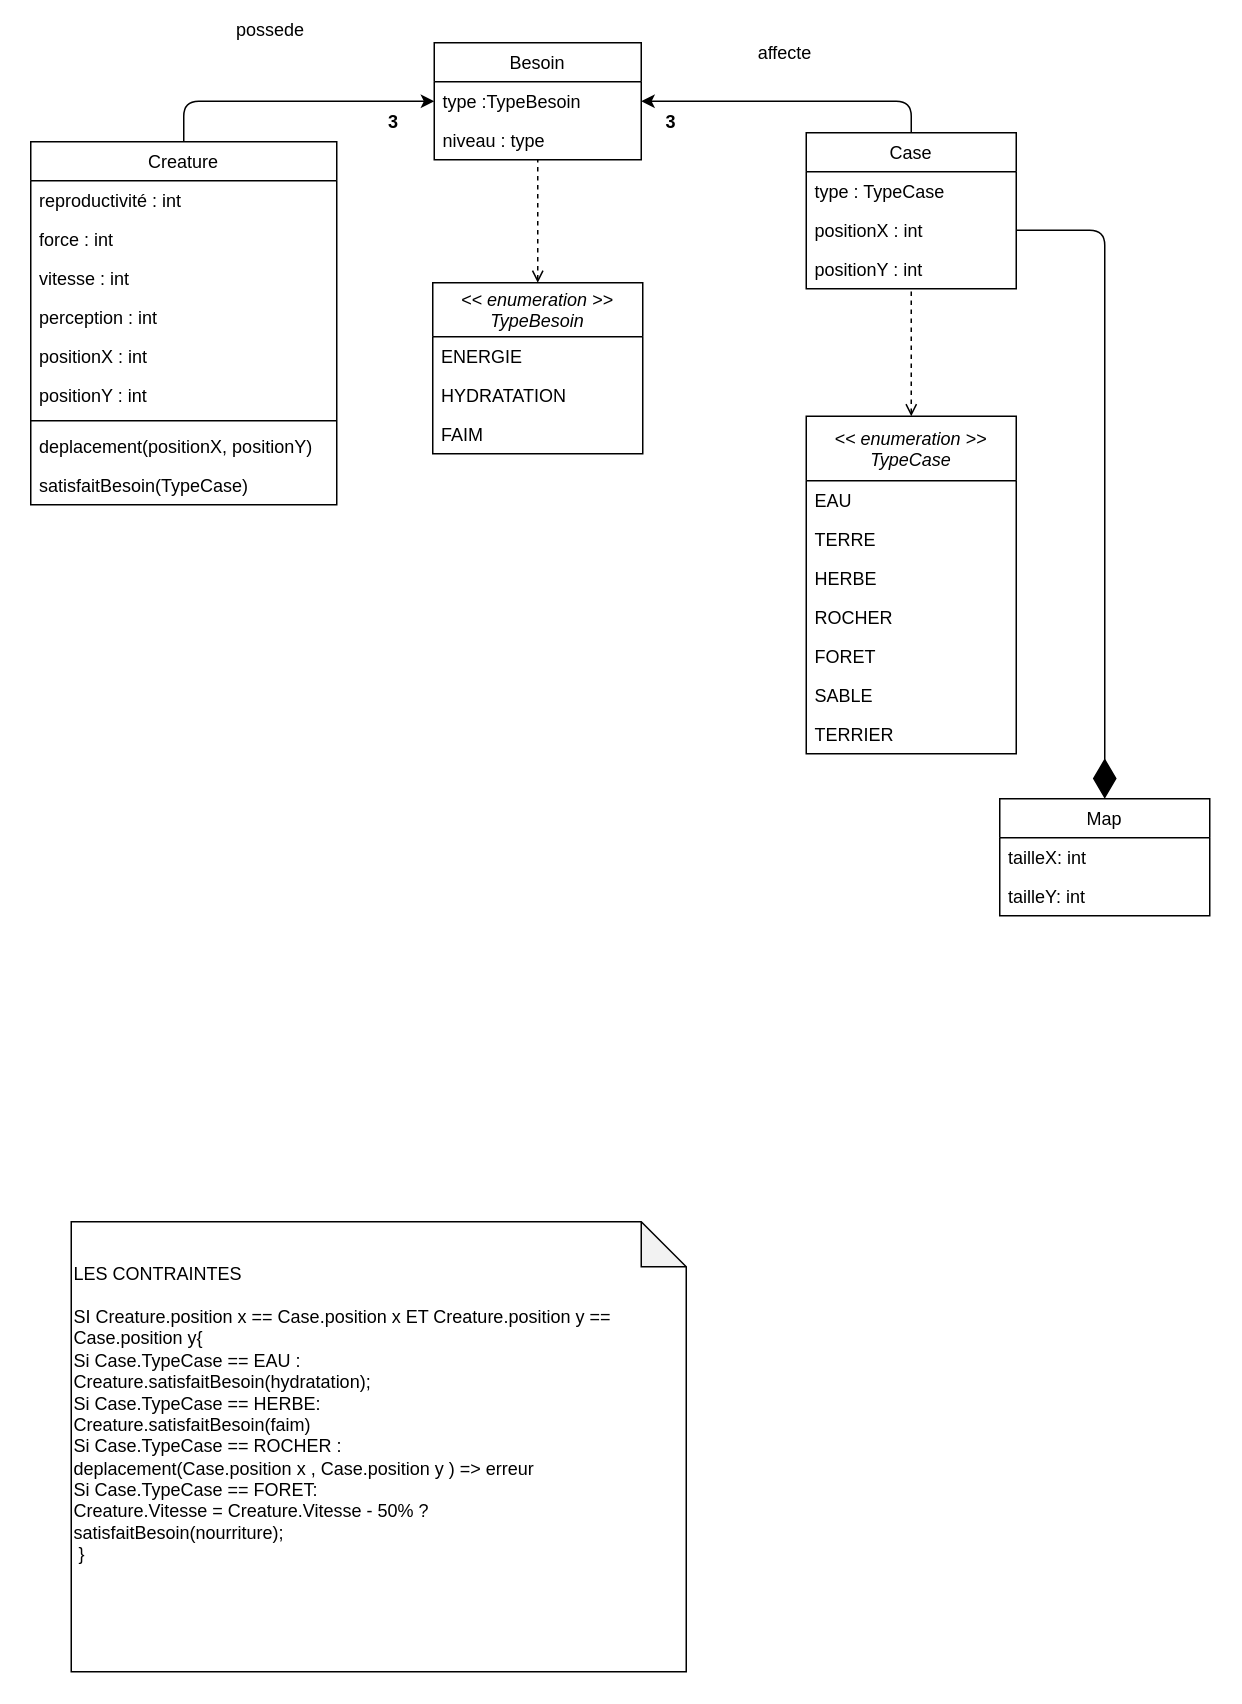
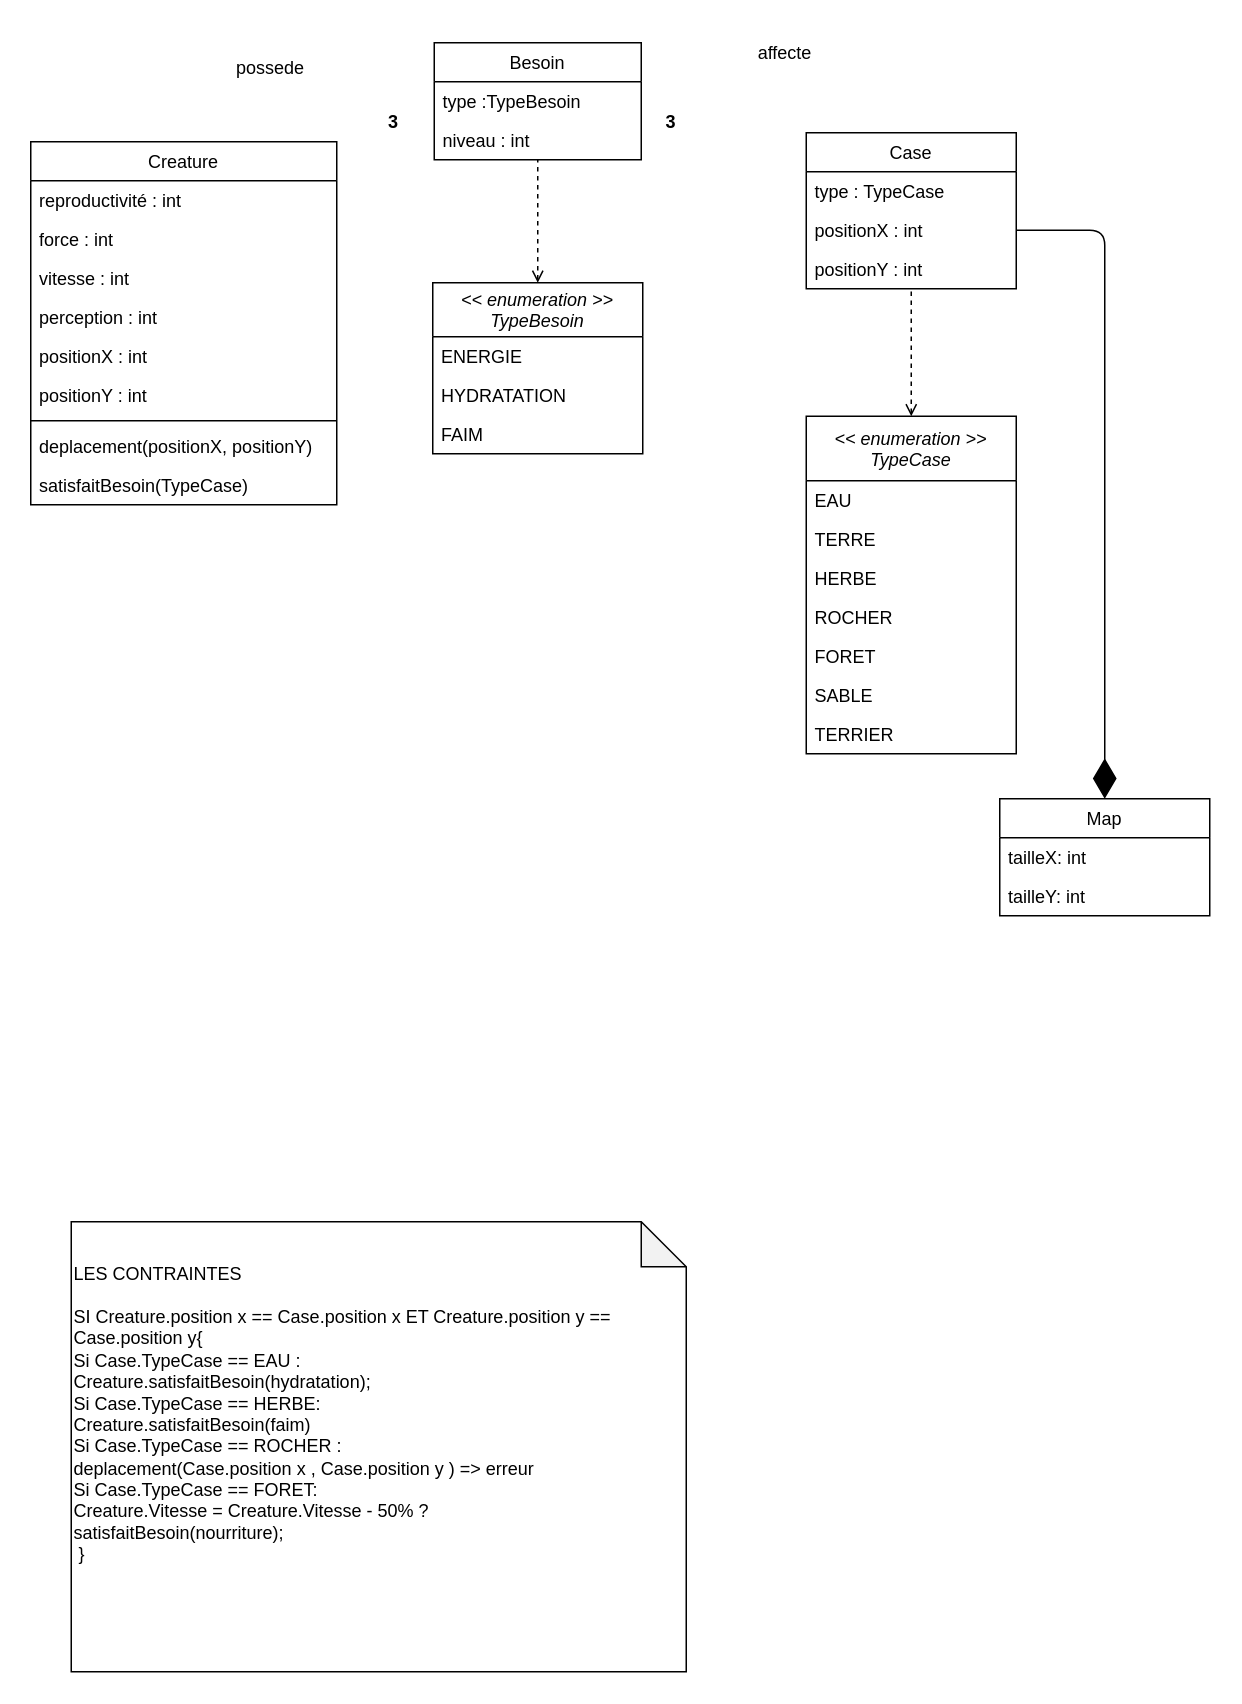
  <mxCell id="0" />
  <mxCell id="1" parent="0" />
  <mxCell id="2" value="Creature" style="swimlane;fontStyle=0;childLayout=stackLayout;horizontal=1;startSize=26;fillColor=none;horizontalStack=0;resizeParent=1;resizeParentMax=0;resizeLast=0;collapsible=1;marginBottom=0;rounded=0;sketch=0;" parent="1" vertex="1"><mxGeometry x="20" y="94" width="204" height="242" as="geometry" /></mxCell>
  <mxCell id="3" value="reproductivité : int" style="text;strokeColor=none;fillColor=none;align=left;verticalAlign=top;spacingLeft=4;spacingRight=4;overflow=hidden;rotatable=0;points=[[0,0.5],[1,0.5]];portConstraint=eastwest;rounded=0;sketch=0;" parent="2" vertex="1"><mxGeometry y="26" width="204" height="26" as="geometry" /></mxCell>
  <mxCell id="4" value="force : int" style="text;strokeColor=none;fillColor=none;align=left;verticalAlign=top;spacingLeft=4;spacingRight=4;overflow=hidden;rotatable=0;points=[[0,0.5],[1,0.5]];portConstraint=eastwest;rounded=0;sketch=0;" parent="2" vertex="1"><mxGeometry y="52" width="204" height="26" as="geometry" /></mxCell>
  <mxCell id="5" value="vitesse : int" style="text;strokeColor=none;fillColor=none;align=left;verticalAlign=top;spacingLeft=4;spacingRight=4;overflow=hidden;rotatable=0;points=[[0,0.5],[1,0.5]];portConstraint=eastwest;rounded=0;sketch=0;" parent="2" vertex="1"><mxGeometry y="78" width="204" height="26" as="geometry" /></mxCell>
  <mxCell id="6" value="perception : int" style="text;strokeColor=none;fillColor=none;align=left;verticalAlign=top;spacingLeft=4;spacingRight=4;overflow=hidden;rotatable=0;points=[[0,0.5],[1,0.5]];portConstraint=eastwest;rounded=0;sketch=0;" parent="2" vertex="1"><mxGeometry y="104" width="204" height="26" as="geometry" /></mxCell>
  <mxCell id="7" value="positionX : int&#10;" style="text;strokeColor=none;fillColor=none;align=left;verticalAlign=top;spacingLeft=4;spacingRight=4;overflow=hidden;rotatable=0;points=[[0,0.5],[1,0.5]];portConstraint=eastwest;rounded=0;sketch=0;" parent="2" vertex="1"><mxGeometry y="130" width="204" height="26" as="geometry" /></mxCell>
  <mxCell id="8" value="positionY : int&#10;" style="text;strokeColor=none;fillColor=none;align=left;verticalAlign=top;spacingLeft=4;spacingRight=4;overflow=hidden;rotatable=0;points=[[0,0.5],[1,0.5]];portConstraint=eastwest;rounded=0;sketch=0;" parent="2" vertex="1"><mxGeometry y="156" width="204" height="26" as="geometry" /></mxCell>
  <mxCell id="9" value="" style="line;strokeWidth=1;fillColor=none;align=left;verticalAlign=middle;spacingTop=-1;spacingLeft=3;spacingRight=3;rotatable=0;labelPosition=right;points=[];portConstraint=eastwest;rounded=0;sketch=0;" parent="2" vertex="1"><mxGeometry y="182" width="204" height="8" as="geometry" /></mxCell>
  <mxCell id="10" value="deplacement(positionX, positionY)" style="text;strokeColor=none;fillColor=none;align=left;verticalAlign=top;spacingLeft=4;spacingRight=4;overflow=hidden;rotatable=0;points=[[0,0.5],[1,0.5]];portConstraint=eastwest;rounded=0;sketch=0;" parent="2" vertex="1"><mxGeometry y="190" width="204" height="26" as="geometry" /></mxCell>
  <mxCell id="11" value="satisfaitBesoin(TypeCase)" style="text;strokeColor=none;fillColor=none;align=left;verticalAlign=top;spacingLeft=4;spacingRight=4;overflow=hidden;rotatable=0;points=[[0,0.5],[1,0.5]];portConstraint=eastwest;rounded=0;sketch=0;" parent="2" vertex="1"><mxGeometry y="216" width="204" height="26" as="geometry" /></mxCell>
- <mxCell id="12" style="edgeStyle=orthogonalEdgeStyle;curved=0;rounded=1;sketch=0;orthogonalLoop=1;jettySize=auto;html=1;entryX=0.5;entryY=0;entryDx=0;entryDy=0;endArrow=none;endFill=0;startArrow=classic;startFill=1;" parent="1" source="14" target="17" edge="1"><mxGeometry relative="1" as="geometry" /></mxCell>
- <mxCell id="13" style="edgeStyle=orthogonalEdgeStyle;curved=0;rounded=1;sketch=0;orthogonalLoop=1;jettySize=auto;html=1;entryX=0.5;entryY=0;entryDx=0;entryDy=0;endArrow=none;endFill=0;startArrow=classic;startFill=1;" parent="1" source="14" target="2" edge="1"><mxGeometry relative="1" as="geometry" /></mxCell>
  <mxCell id="14" value="Besoin" style="swimlane;fontStyle=0;childLayout=stackLayout;horizontal=1;startSize=26;fillColor=none;horizontalStack=0;resizeParent=1;resizeParentMax=0;resizeLast=0;collapsible=1;marginBottom=0;rounded=0;sketch=0;" parent="1" vertex="1"><mxGeometry x="289" y="28" width="138" height="78" as="geometry" /></mxCell>
  <mxCell id="15" value="type :TypeBesoin" style="text;strokeColor=none;fillColor=none;align=left;verticalAlign=top;spacingLeft=4;spacingRight=4;overflow=hidden;rotatable=0;points=[[0,0.5],[1,0.5]];portConstraint=eastwest;rounded=0;sketch=0;" parent="14" vertex="1"><mxGeometry y="26" width="138" height="26" as="geometry" /></mxCell>
- <mxCell id="16" value="niveau : type" style="text;strokeColor=none;fillColor=none;align=left;verticalAlign=top;spacingLeft=4;spacingRight=4;overflow=hidden;rotatable=0;points=[[0,0.5],[1,0.5]];portConstraint=eastwest;rounded=0;sketch=0;" parent="14" vertex="1"><mxGeometry y="52" width="138" height="26" as="geometry" /></mxCell>
+ <mxCell id="16" value="niveau : int" style="text;strokeColor=none;fillColor=none;align=left;verticalAlign=top;spacingLeft=4;spacingRight=4;overflow=hidden;rotatable=0;points=[[0,0.5],[1,0.5]];portConstraint=eastwest;rounded=0;sketch=0;" parent="14" vertex="1"><mxGeometry y="52" width="138" height="26" as="geometry" /></mxCell>
  <mxCell id="17" value="Case" style="swimlane;fontStyle=0;childLayout=stackLayout;horizontal=1;startSize=26;fillColor=none;horizontalStack=0;resizeParent=1;resizeParentMax=0;resizeLast=0;collapsible=1;marginBottom=0;rounded=0;sketch=0;" parent="1" vertex="1"><mxGeometry x="537" y="88" width="140" height="104" as="geometry" /></mxCell>
  <mxCell id="18" value="type : TypeCase" style="text;strokeColor=none;fillColor=none;align=left;verticalAlign=top;spacingLeft=4;spacingRight=4;overflow=hidden;rotatable=0;points=[[0,0.5],[1,0.5]];portConstraint=eastwest;rounded=0;sketch=0;" parent="17" vertex="1"><mxGeometry y="26" width="140" height="26" as="geometry" /></mxCell>
  <mxCell id="19" value="positionX : int" style="text;strokeColor=none;fillColor=none;align=left;verticalAlign=top;spacingLeft=4;spacingRight=4;overflow=hidden;rotatable=0;points=[[0,0.5],[1,0.5]];portConstraint=eastwest;rounded=0;sketch=0;" parent="17" vertex="1"><mxGeometry y="52" width="140" height="26" as="geometry" /></mxCell>
  <mxCell id="20" value="positionY : int" style="text;strokeColor=none;fillColor=none;align=left;verticalAlign=top;spacingLeft=4;spacingRight=4;overflow=hidden;rotatable=0;points=[[0,0.5],[1,0.5]];portConstraint=eastwest;rounded=0;sketch=0;" parent="17" vertex="1"><mxGeometry y="78" width="140" height="26" as="geometry" /></mxCell>
  <mxCell id="21" value="3" style="text;align=center;fontStyle=1;verticalAlign=middle;spacingLeft=3;spacingRight=3;strokeColor=none;rotatable=0;points=[[0,0.5],[1,0.5]];portConstraint=eastwest;rounded=0;sketch=0;" parent="1" vertex="1"><mxGeometry x="235" y="68.5" width="54" height="23" as="geometry" /></mxCell>
  <mxCell id="22" value="Map" style="swimlane;fontStyle=0;childLayout=stackLayout;horizontal=1;startSize=26;fillColor=none;horizontalStack=0;resizeParent=1;resizeParentMax=0;resizeLast=0;collapsible=1;marginBottom=0;rounded=0;sketch=0;" parent="1" vertex="1"><mxGeometry x="666" y="532" width="140" height="78" as="geometry" /></mxCell>
  <mxCell id="23" value="tailleX: int" style="text;strokeColor=none;fillColor=none;align=left;verticalAlign=top;spacingLeft=4;spacingRight=4;overflow=hidden;rotatable=0;points=[[0,0.5],[1,0.5]];portConstraint=eastwest;rounded=0;sketch=0;" parent="22" vertex="1"><mxGeometry y="26" width="140" height="26" as="geometry" /></mxCell>
  <mxCell id="24" value="tailleY: int" style="text;strokeColor=none;fillColor=none;align=left;verticalAlign=top;spacingLeft=4;spacingRight=4;overflow=hidden;rotatable=0;points=[[0,0.5],[1,0.5]];portConstraint=eastwest;rounded=0;sketch=0;" parent="22" vertex="1"><mxGeometry y="52" width="140" height="26" as="geometry" /></mxCell>
  <mxCell id="25" value="" style="endArrow=diamondThin;endFill=1;endSize=24;html=1;rounded=1;sketch=0;curved=0;exitX=1;exitY=0.5;exitDx=0;exitDy=0;entryX=0.5;entryY=0;entryDx=0;entryDy=0;" parent="1" source="19" target="22" edge="1"><mxGeometry width="160" relative="1" as="geometry"><mxPoint x="274" y="288" as="sourcePoint" /><mxPoint x="434" y="288" as="targetPoint" /><Array as="points"><mxPoint x="736" y="153" /></Array></mxGeometry></mxCell>
  <mxCell id="26" style="edgeStyle=orthogonalEdgeStyle;curved=0;rounded=1;sketch=0;orthogonalLoop=1;jettySize=auto;html=1;endArrow=none;endFill=0;startArrow=open;startFill=0;dashed=1;" parent="1" source="27" target="17" edge="1"><mxGeometry relative="1" as="geometry" /></mxCell>
  <mxCell id="27" value="&lt;&lt; enumeration &gt;&gt;&#10;TypeCase" style="swimlane;fontStyle=2;childLayout=stackLayout;horizontal=1;startSize=43;fillColor=none;horizontalStack=0;resizeParent=1;resizeParentMax=0;resizeLast=0;collapsible=1;marginBottom=0;rounded=0;sketch=0;" parent="1" vertex="1"><mxGeometry x="537" y="277" width="140" height="225" as="geometry" /></mxCell>
  <mxCell id="28" value="EAU " style="text;strokeColor=none;fillColor=none;align=left;verticalAlign=top;spacingLeft=4;spacingRight=4;overflow=hidden;rotatable=0;points=[[0,0.5],[1,0.5]];portConstraint=eastwest;rounded=0;sketch=0;" parent="27" vertex="1"><mxGeometry y="43" width="140" height="26" as="geometry" /></mxCell>
  <mxCell id="29" value="TERRE" style="text;strokeColor=none;fillColor=none;align=left;verticalAlign=top;spacingLeft=4;spacingRight=4;overflow=hidden;rotatable=0;points=[[0,0.5],[1,0.5]];portConstraint=eastwest;rounded=0;sketch=0;" parent="27" vertex="1"><mxGeometry y="69" width="140" height="26" as="geometry" /></mxCell>
  <mxCell id="30" value="HERBE" style="text;strokeColor=none;fillColor=none;align=left;verticalAlign=top;spacingLeft=4;spacingRight=4;overflow=hidden;rotatable=0;points=[[0,0.5],[1,0.5]];portConstraint=eastwest;rounded=0;sketch=0;" parent="27" vertex="1"><mxGeometry y="95" width="140" height="26" as="geometry" /></mxCell>
  <mxCell id="31" value="ROCHER" style="text;strokeColor=none;fillColor=none;align=left;verticalAlign=top;spacingLeft=4;spacingRight=4;overflow=hidden;rotatable=0;points=[[0,0.5],[1,0.5]];portConstraint=eastwest;rounded=0;sketch=0;" parent="27" vertex="1"><mxGeometry y="121" width="140" height="26" as="geometry" /></mxCell>
  <mxCell id="32" value="FORET" style="text;strokeColor=none;fillColor=none;align=left;verticalAlign=top;spacingLeft=4;spacingRight=4;overflow=hidden;rotatable=0;points=[[0,0.5],[1,0.5]];portConstraint=eastwest;rounded=0;sketch=0;" parent="27" vertex="1"><mxGeometry y="147" width="140" height="26" as="geometry" /></mxCell>
  <mxCell id="33" value="SABLE" style="text;strokeColor=none;fillColor=none;align=left;verticalAlign=top;spacingLeft=4;spacingRight=4;overflow=hidden;rotatable=0;points=[[0,0.5],[1,0.5]];portConstraint=eastwest;rounded=0;sketch=0;" parent="27" vertex="1"><mxGeometry y="173" width="140" height="26" as="geometry" /></mxCell>
  <mxCell id="34" value="TERRIER" style="text;strokeColor=none;fillColor=none;align=left;verticalAlign=top;spacingLeft=4;spacingRight=4;overflow=hidden;rotatable=0;points=[[0,0.5],[1,0.5]];portConstraint=eastwest;rounded=0;sketch=0;" parent="27" vertex="1"><mxGeometry y="199" width="140" height="26" as="geometry" /></mxCell>
  <mxCell id="35" style="edgeStyle=orthogonalEdgeStyle;curved=0;rounded=1;sketch=0;orthogonalLoop=1;jettySize=auto;html=1;endArrow=none;endFill=0;dashed=1;startArrow=open;startFill=0;" parent="1" source="36" target="14" edge="1"><mxGeometry relative="1" as="geometry" /></mxCell>
  <mxCell id="36" value="&lt;&lt; enumeration &gt;&gt;&#10;TypeBesoin" style="swimlane;fontStyle=2;childLayout=stackLayout;horizontal=1;startSize=36;fillColor=none;horizontalStack=0;resizeParent=1;resizeParentMax=0;resizeLast=0;collapsible=1;marginBottom=0;rounded=0;sketch=0;" parent="1" vertex="1"><mxGeometry x="288" y="188" width="140" height="114" as="geometry" /></mxCell>
  <mxCell id="37" value="ENERGIE    " style="text;strokeColor=none;fillColor=none;align=left;verticalAlign=top;spacingLeft=4;spacingRight=4;overflow=hidden;rotatable=0;points=[[0,0.5],[1,0.5]];portConstraint=eastwest;rounded=0;sketch=0;" parent="36" vertex="1"><mxGeometry y="36" width="140" height="26" as="geometry" /></mxCell>
  <mxCell id="38" value="HYDRATATION" style="text;strokeColor=none;fillColor=none;align=left;verticalAlign=top;spacingLeft=4;spacingRight=4;overflow=hidden;rotatable=0;points=[[0,0.5],[1,0.5]];portConstraint=eastwest;rounded=0;sketch=0;" parent="36" vertex="1"><mxGeometry y="62" width="140" height="26" as="geometry" /></mxCell>
  <mxCell id="39" value="FAIM" style="text;strokeColor=none;fillColor=none;align=left;verticalAlign=top;spacingLeft=4;spacingRight=4;overflow=hidden;rotatable=0;points=[[0,0.5],[1,0.5]];portConstraint=eastwest;rounded=0;sketch=0;" parent="36" vertex="1"><mxGeometry y="88" width="140" height="26" as="geometry" /></mxCell>
  <mxCell id="40" value="LES CONTRAINTES&lt;br&gt;&lt;br&gt;SI Creature.position x == Case.position x ET Creature.position y == Case.position y{&lt;br&gt;&lt;span&gt;&#09;&lt;/span&gt;Si Case.TypeCase == EAU :&lt;br&gt;&lt;span&gt;&#09;&lt;/span&gt;&lt;span&gt;&#09;&lt;/span&gt;Creature.satisfaitBesoin(hydratation);&lt;br&gt;Si Case.TypeCase == HERBE:&lt;br&gt;Creature.satisfaitBesoin(faim)&lt;br&gt;Si Case.TypeCase == ROCHER :&lt;br&gt;deplacement(Case.position x , Case.position y ) =&amp;gt; erreur&amp;nbsp;&lt;br&gt;Si Case.TypeCase == FORET:&lt;br&gt;Creature.Vitesse = Creature.Vitesse - 50% ?&lt;br&gt;satisfaitBesoin(nourriture);&lt;br&gt;&amp;nbsp;}&lt;br&gt;&lt;br&gt;&lt;br&gt;&amp;nbsp;" style="shape=note;whiteSpace=wrap;html=1;backgroundOutline=1;darkOpacity=0.05;rounded=0;sketch=0;align=left;" parent="1" vertex="1"><mxGeometry x="47" y="814" width="410" height="300" as="geometry" /></mxCell>
- <mxCell id="41" value="possede" style="text;html=1;strokeColor=none;fillColor=none;align=center;verticalAlign=middle;whiteSpace=wrap;rounded=0;" parent="1" vertex="1"><mxGeometry x="133" y="6" width="94" height="28" as="geometry" /></mxCell>
+ <mxCell id="41" value="possede" style="text;html=1;strokeColor=none;fillColor=none;align=center;verticalAlign=middle;whiteSpace=wrap;rounded=0;" parent="1" vertex="1"><mxGeometry x="133" y="31" width="94" height="28" as="geometry" /></mxCell>
  <mxCell id="42" value="affecte" style="text;html=1;strokeColor=none;fillColor=none;align=center;verticalAlign=middle;whiteSpace=wrap;rounded=0;" parent="1" vertex="1"><mxGeometry x="493" y="20" width="60" height="30" as="geometry" /></mxCell>
  <mxCell id="43" value="3" style="text;align=center;fontStyle=1;verticalAlign=middle;spacingLeft=3;spacingRight=3;strokeColor=none;rotatable=0;points=[[0,0.5],[1,0.5]];portConstraint=eastwest;rounded=0;sketch=0;" parent="1" vertex="1"><mxGeometry x="420" y="68.5" width="54" height="23" as="geometry" /></mxCell>
